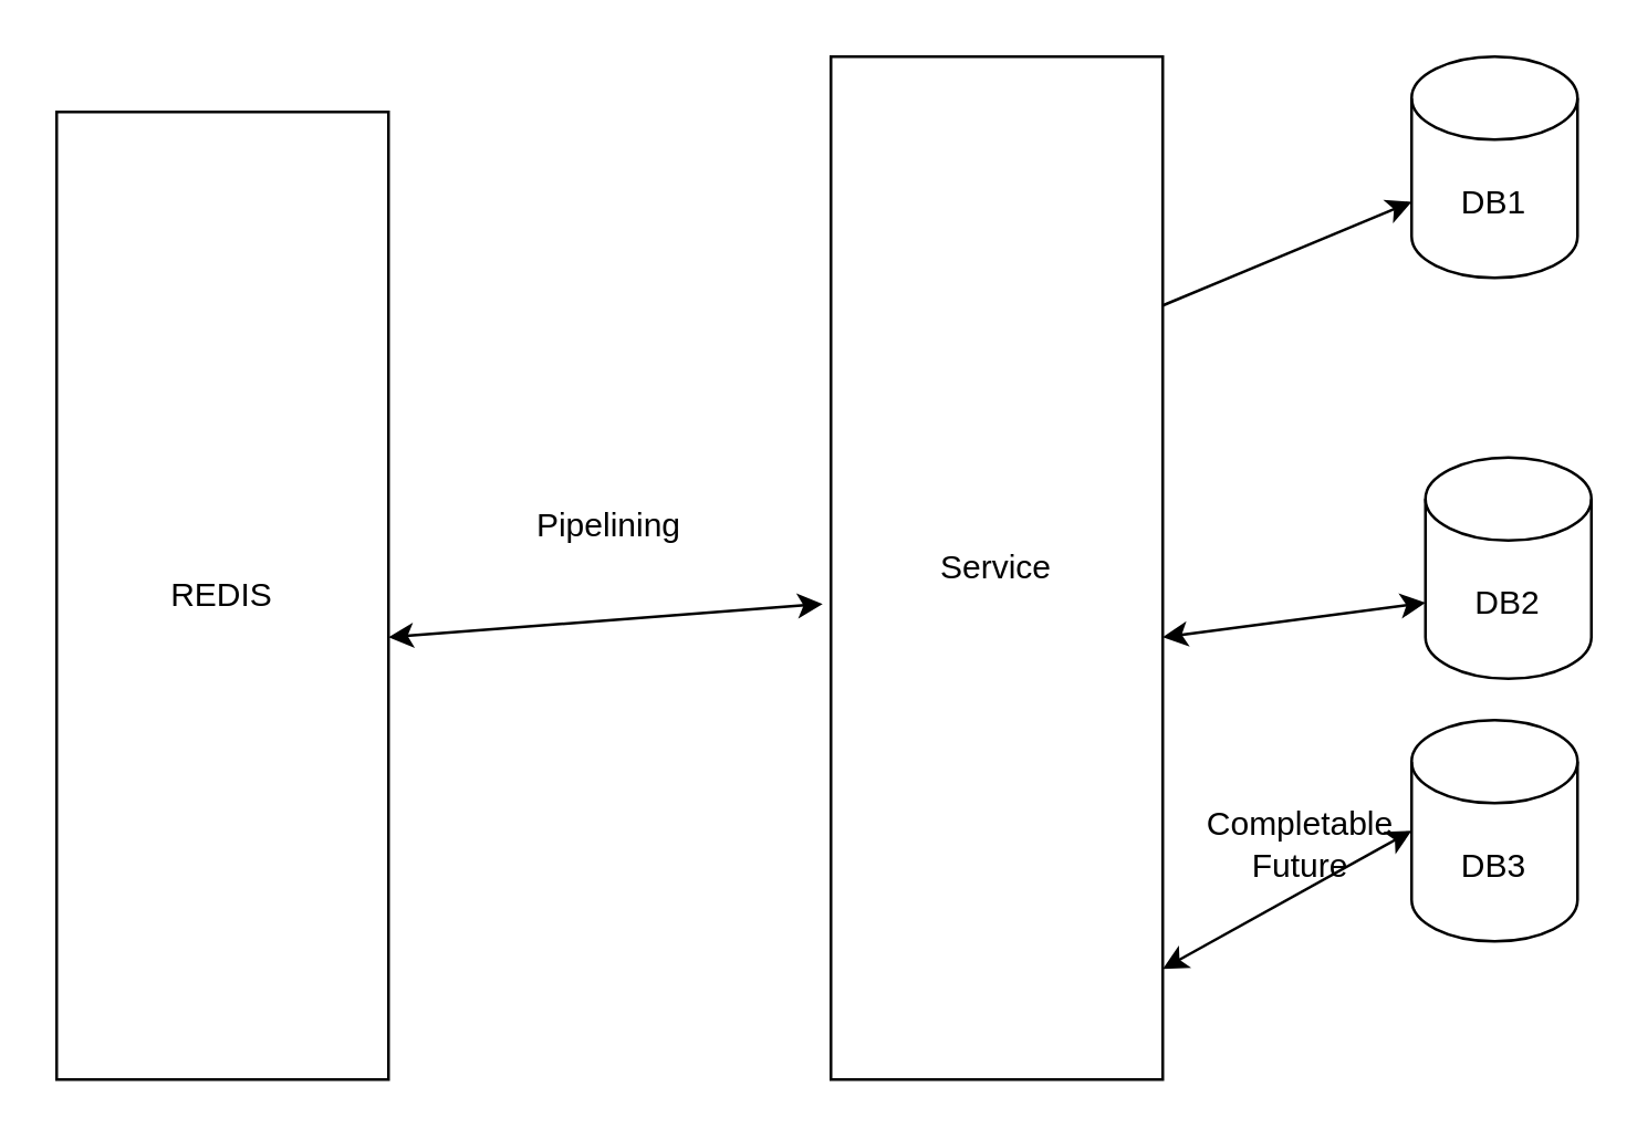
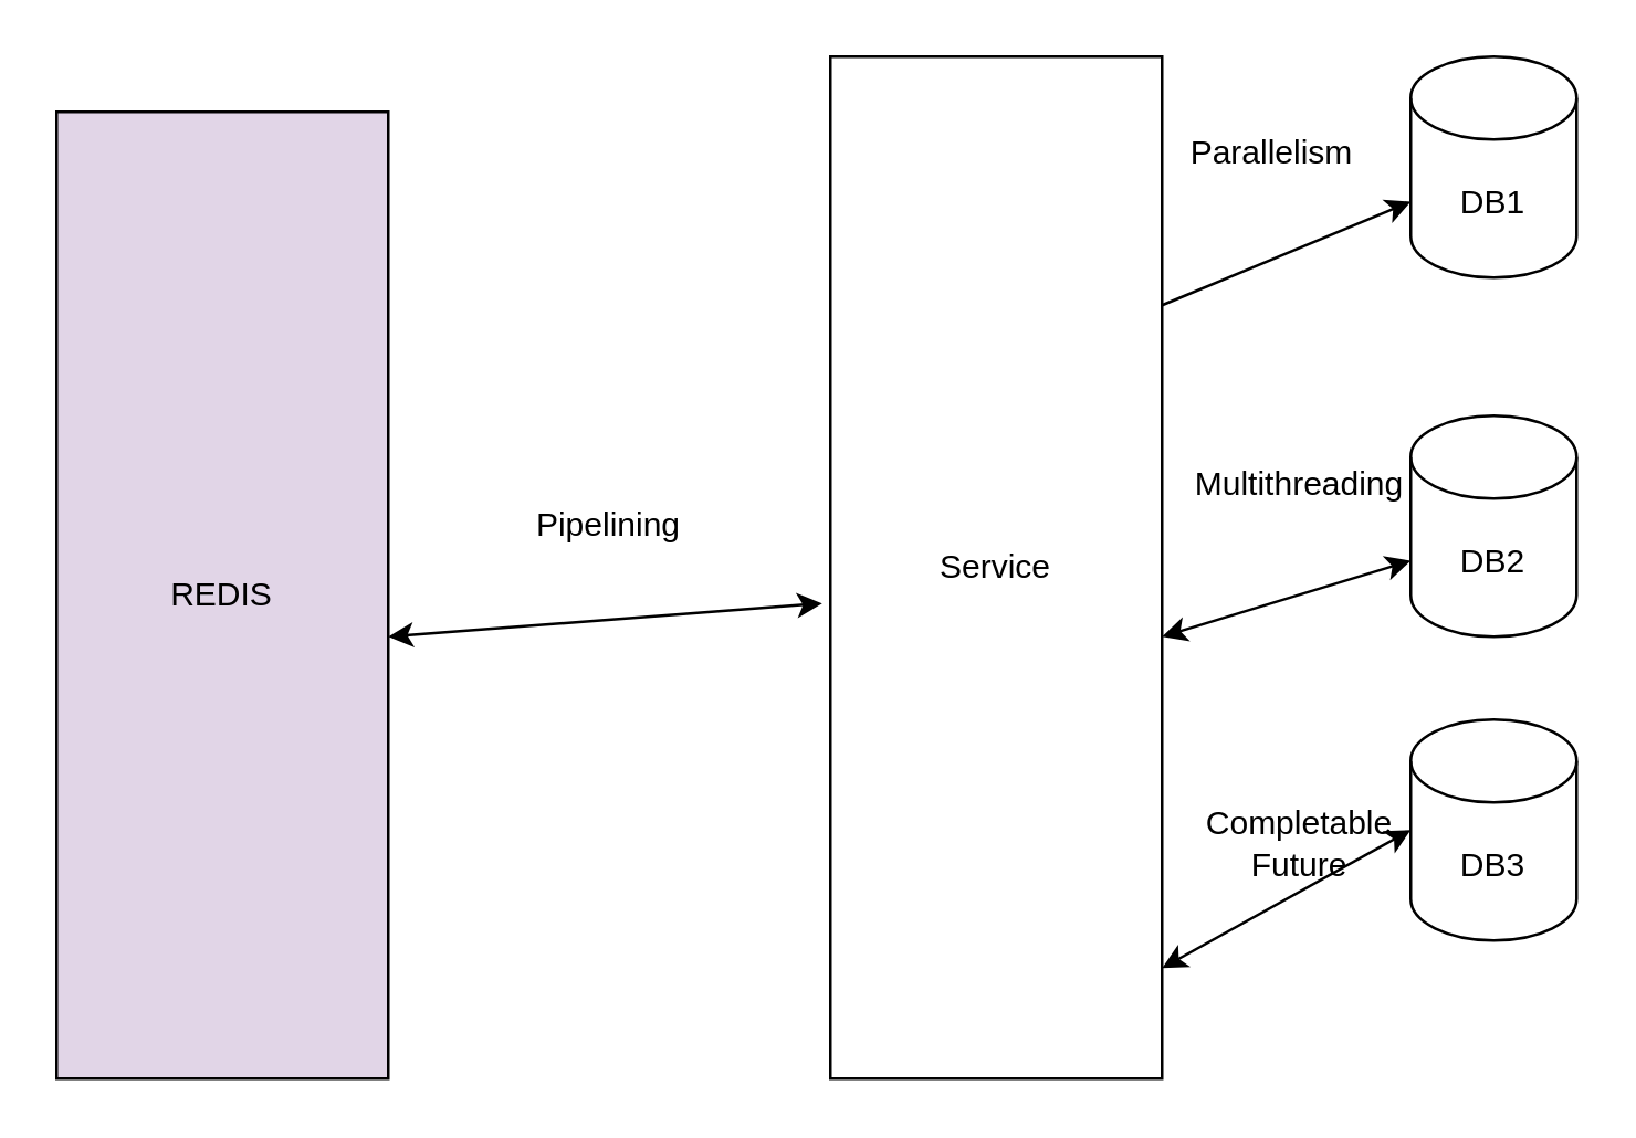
  <mxCell id="0" />
  <mxCell id="1" parent="0" />
  <mxCell id="2" value="DB1" style="shape=cylinder3;whiteSpace=wrap;html=1;boundedLbl=1;backgroundOutline=1;size=15;" vertex="1" parent="1"><mxGeometry x="510" y="20" width="60" height="80" as="geometry" /></mxCell>
- <mxCell id="3" value="DB2" style="shape=cylinder3;whiteSpace=wrap;html=1;boundedLbl=1;backgroundOutline=1;size=15;" vertex="1" parent="1"><mxGeometry x="515" y="165" width="60" height="80" as="geometry" /></mxCell>
+ <mxCell id="3" value="DB2" style="shape=cylinder3;whiteSpace=wrap;html=1;boundedLbl=1;backgroundOutline=1;size=15;" vertex="1" parent="1"><mxGeometry x="510" y="150" width="60" height="80" as="geometry" /></mxCell>
  <mxCell id="4" value="DB3" style="shape=cylinder3;whiteSpace=wrap;html=1;boundedLbl=1;backgroundOutline=1;size=15;" vertex="1" parent="1"><mxGeometry x="510" y="260" width="60" height="80" as="geometry" /></mxCell>
  <mxCell id="5" value="Service" style="rounded=0;whiteSpace=wrap;html=1;" vertex="1" parent="1"><mxGeometry x="300" y="20" width="120" height="370" as="geometry" /></mxCell>
  <mxCell id="6" value="" style="endArrow=classic;html=1;rounded=0;entryX=0;entryY=0;entryDx=0;entryDy=52.5;entryPerimeter=0;" edge="1" parent="1" target="2"><mxGeometry width="50" height="50" relative="1" as="geometry"><mxPoint x="420" y="110" as="sourcePoint" /><mxPoint x="470" y="60" as="targetPoint" /></mxGeometry></mxCell>
  <mxCell id="7" value="" style="endArrow=classic;startArrow=classic;html=1;rounded=0;entryX=0;entryY=0;entryDx=0;entryDy=52.5;entryPerimeter=0;" edge="1" parent="1" target="3"><mxGeometry width="50" height="50" relative="1" as="geometry"><mxPoint x="420" y="230" as="sourcePoint" /><mxPoint x="470" y="180" as="targetPoint" /></mxGeometry></mxCell>
  <mxCell id="8" value="" style="endArrow=classic;startArrow=classic;html=1;rounded=0;entryX=0;entryY=0.5;entryDx=0;entryDy=0;entryPerimeter=0;" edge="1" parent="1" target="4"><mxGeometry width="50" height="50" relative="1" as="geometry"><mxPoint x="420" y="350" as="sourcePoint" /><mxPoint x="470" y="300" as="targetPoint" /></mxGeometry></mxCell>
- <mxCell id="9" value="REDIS" style="rounded=0;whiteSpace=wrap;html=1;" vertex="1" parent="1"><mxGeometry x="20" y="40" width="120" height="350" as="geometry" /></mxCell>
+ <mxCell id="9" value="REDIS" style="rounded=0;whiteSpace=wrap;html=1;fillColor=#e1d5e7;" vertex="1" parent="1"><mxGeometry x="20" y="40" width="120" height="350" as="geometry" /></mxCell>
  <mxCell id="10" value="" style="endArrow=classic;startArrow=classic;html=1;rounded=0;entryX=-0.025;entryY=0.535;entryDx=0;entryDy=0;entryPerimeter=0;" edge="1" parent="1" target="5"><mxGeometry width="50" height="50" relative="1" as="geometry"><mxPoint x="140" y="230" as="sourcePoint" /><mxPoint x="190" y="180" as="targetPoint" /></mxGeometry></mxCell>
  <mxCell id="11" value="Pipelining" style="text;html=1;strokeColor=none;fillColor=none;align=center;verticalAlign=middle;whiteSpace=wrap;rounded=0;" vertex="1" parent="1"><mxGeometry x="190" y="175" width="60" height="30" as="geometry" /></mxCell>
+ <mxCell id="12" value="Parallelism" style="text;html=1;strokeColor=none;fillColor=none;align=center;verticalAlign=middle;whiteSpace=wrap;rounded=0;" vertex="1" parent="1"><mxGeometry x="430" y="40" width="60" height="30" as="geometry" /></mxCell>
+ <mxCell id="13" value="Multithreading" style="text;html=1;strokeColor=none;fillColor=none;align=center;verticalAlign=middle;whiteSpace=wrap;rounded=0;" vertex="1" parent="1"><mxGeometry x="440" y="160" width="60" height="30" as="geometry" /></mxCell>
  <mxCell id="14" value="Completable Future" style="text;html=1;strokeColor=none;fillColor=none;align=center;verticalAlign=middle;whiteSpace=wrap;rounded=0;" vertex="1" parent="1"><mxGeometry x="440" y="290" width="60" height="30" as="geometry" /></mxCell>
